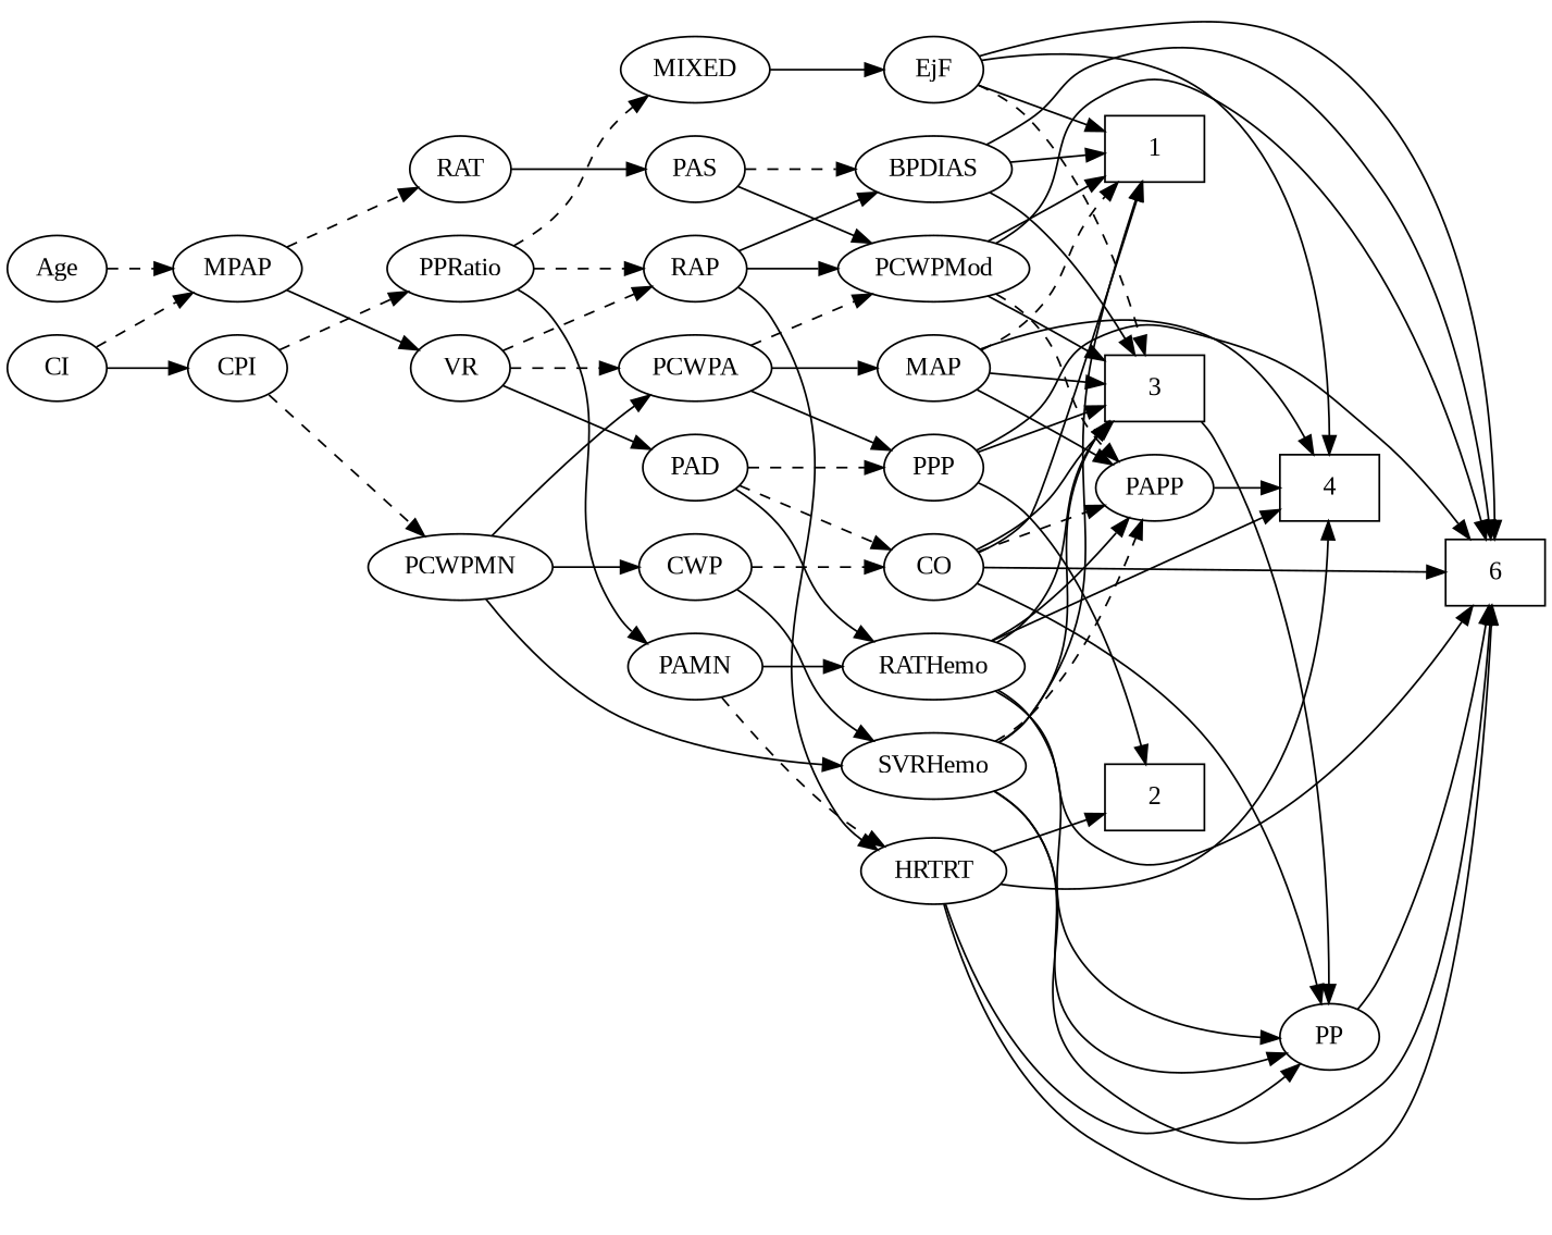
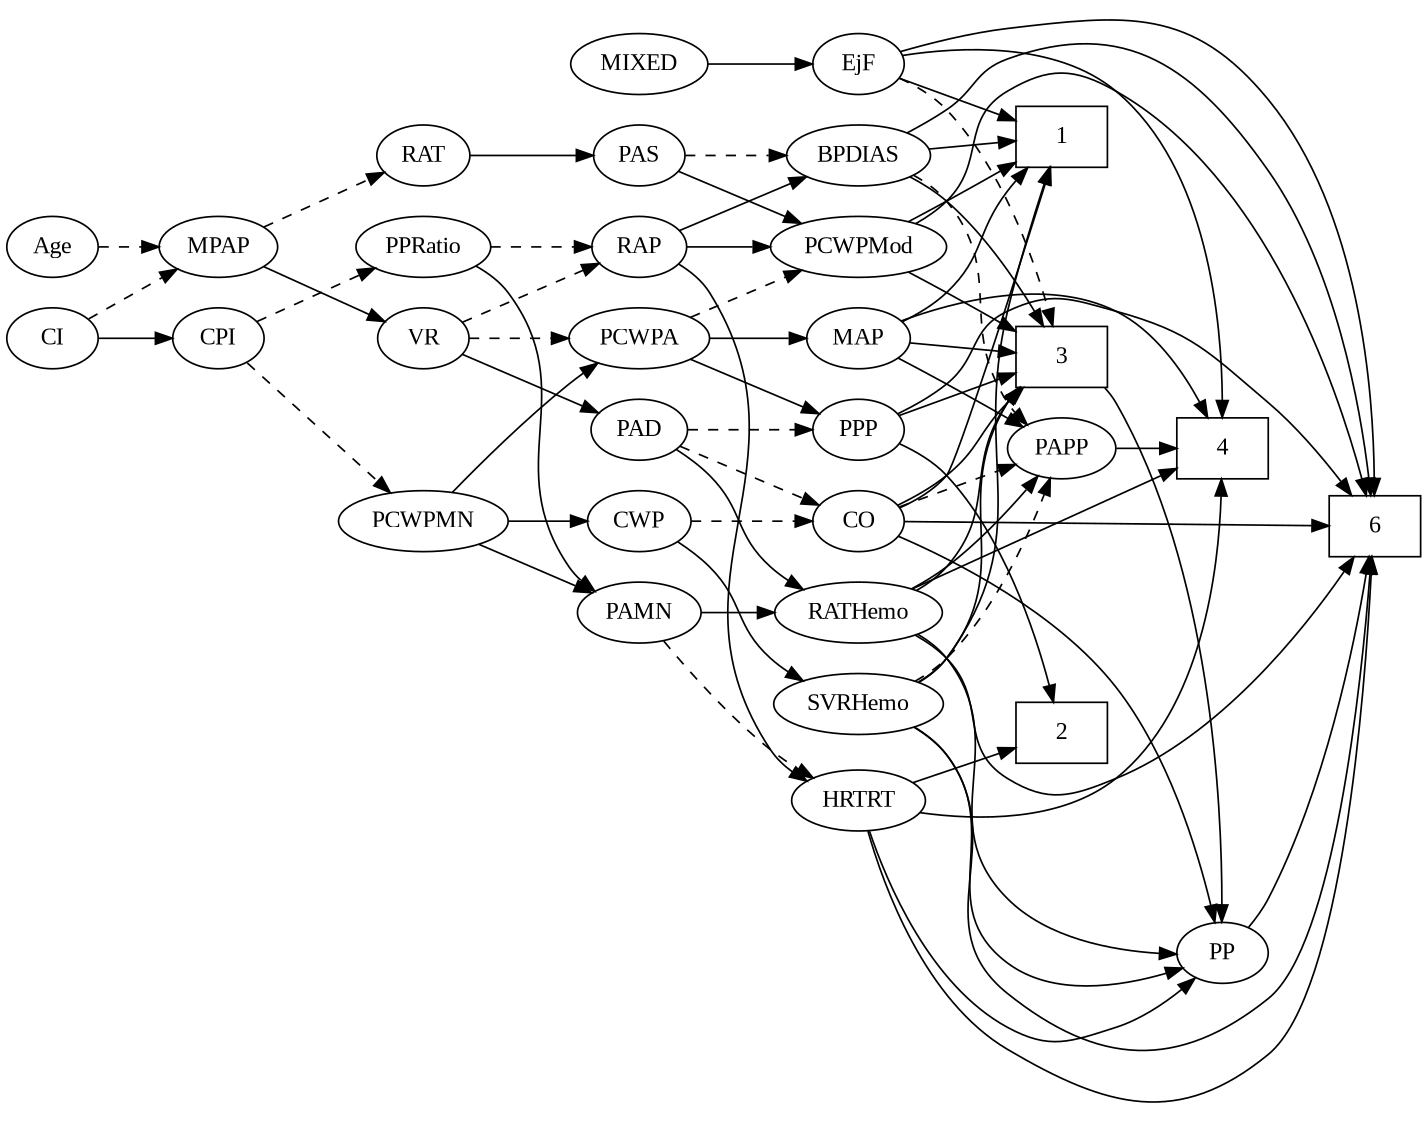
  strict digraph {
    fontname="Liberation Serif"
    rankdir=LR
    node [fontname="Liberation Serif"]
    edge [fontname="Liberation Serif" style=solid]
    1 [height=0.5 shape=box width=0.75]
    2 [height=0.5 shape=box width=0.75]
    3 [height=0.5 shape=box width=0.75]
    PP [height=0.5 width=0.75]
    4 [height=0.5 shape=box width=0.75]
    n6 [height=0.5 label=6 shape=box width=0.75]
    RAP [height=0.5 width=0.77632]
    PCWPMod [height=0.5 width=1.4443]
    BPDIAS [height=0.5 width=1.1735]
    HRTRT [height=0.5 width=1.1013]
    PAPP [height=0.5 width=0.88464]
    PAS [height=0.5 width=0.75]
    PAD [height=0.5 width=0.79437]
    CO [height=0.5 width=0.75]
    RATHemo [height=0.5 width=1.3721]
    PPP [height=0.5 width=0.75]
    PAMN [height=0.5 width=1.011]
    CWP [height=0.5 width=0.84854]
    SVRHemo [height=0.5 width=1.3902]
    PCWPA [height=0.5 width=1.1555]
    MAP [height=0.5 width=0.84854]
    PCWPMN [height=0.5 width=1.3902]
    CI [height=0.5 width=0.75]
    MPAP [height=0.5 width=0.97491]
    CPI [height=0.5 width=0.75]
    VR [height=0.5 width=0.75]
    RAT [height=0.5 width=0.75827]
    PPRatio [height=0.5 width=1.1013]
    MIXED [height=0.5 width=1.1193]
    EjF [height=0.5 width=0.75]
    Age [height=0.5 width=0.75]
    3 -> PP
    PP -> n6
    RAP -> PCWPMod
    RAP -> BPDIAS
    RAP -> HRTRT
    PCWPMod -> 1
    PCWPMod -> 3
    PCWPMod -> n6
-   PCWPMod -> PAPP [style=dashed]
+   BPDIAS -> PAPP [style=dashed]
    BPDIAS -> 1
    BPDIAS -> 3
    BPDIAS -> n6
    HRTRT -> 2
    HRTRT -> PP
    HRTRT -> 4
    HRTRT -> n6
    PAPP -> 4
    PAS -> PCWPMod
    PAS -> BPDIAS [style=dashed]
    PAD -> CO [style=dashed]
    PAD -> RATHemo
    PAD -> PPP [style=dashed]
    CO -> 1
    CO -> 3
    CO -> PP
    CO -> n6
    CO -> PAPP [style=dashed]
    RATHemo -> 3
    RATHemo -> PP
    RATHemo -> 4
    RATHemo -> n6
    RATHemo -> PAPP
    PPP -> 2
    PPP -> 3
    PPP -> n6
    PAMN -> HRTRT [style=dashed]
    PAMN -> RATHemo
    CWP -> CO [style=dashed]
    CWP -> SVRHemo
    SVRHemo -> 1
    SVRHemo -> 3
    SVRHemo -> PP
    SVRHemo -> n6
    SVRHemo -> PAPP [style=dashed]
    PCWPA -> PCWPMod [style=dashed]
    PCWPA -> PPP
    PCWPA -> MAP
-   MAP -> 1 [style=dashed]
+   MAP -> 1
    MAP -> 3
    MAP -> 4
    MAP -> PAPP
-   PCWPMN -> SVRHemo
+   PCWPMN -> PAMN
    PCWPMN -> CWP
    PCWPMN -> PCWPA
    CI -> MPAP [style=dashed]
    CI -> CPI
    MPAP -> VR
    MPAP -> RAT [style=dashed]
    CPI -> PCWPMN [style=dashed]
    CPI -> PPRatio [style=dashed]
    VR -> RAP [style=dashed]
    VR -> PAD
    VR -> PCWPA [style=dashed]
    RAT -> PAS
    PPRatio -> RAP [style=dashed]
    PPRatio -> PAMN
-   PPRatio -> MIXED [style=dashed]
    MIXED -> EjF
    EjF -> 1
    EjF -> 3 [style=dashed]
    EjF -> 4
    EjF -> n6
    Age -> MPAP [style=dashed]
  }
